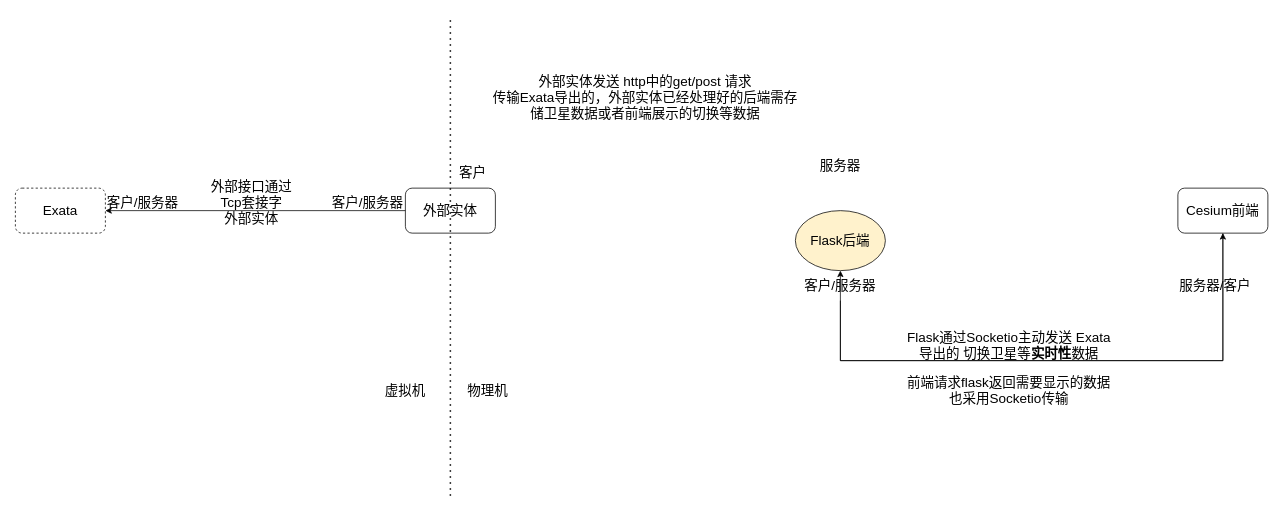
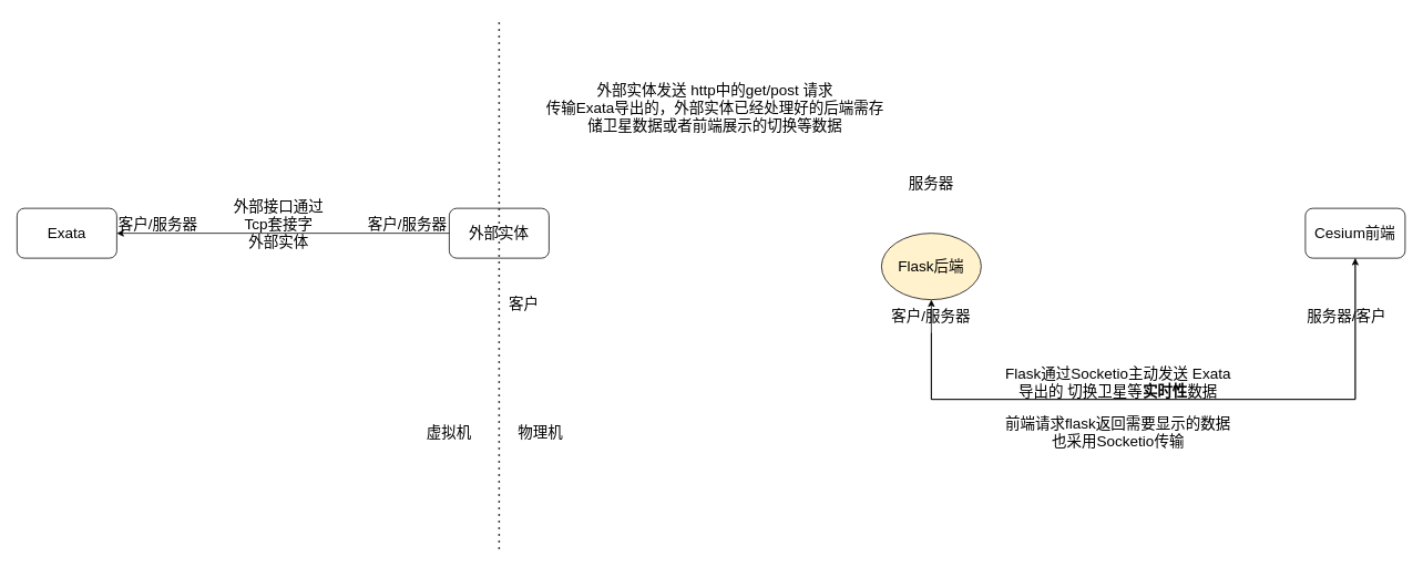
  <mxCell id="0" />
  <mxCell id="1" parent="0" />
- <mxCell id="2" value="&lt;font style=&quot;font-size: 18px&quot;&gt;Exata&lt;/font&gt;" style="rounded=1;whiteSpace=wrap;html=1;dashed=1;" vertex="1" parent="1"><mxGeometry x="20" y="250" width="120" height="60" as="geometry" /></mxCell>
+ <mxCell id="2" value="&lt;font style=&quot;font-size: 18px&quot;&gt;Exata&lt;/font&gt;" style="rounded=1;whiteSpace=wrap;html=1;" vertex="1" parent="1"><mxGeometry x="20" y="250" width="120" height="60" as="geometry" /></mxCell>
  <mxCell id="3" value="&lt;font style=&quot;font-size: 18px&quot;&gt;外部实体&lt;/font&gt;" style="rounded=1;whiteSpace=wrap;html=1;" vertex="1" parent="1"><mxGeometry x="540" y="250" width="120" height="60" as="geometry" /></mxCell>
  <mxCell id="4" style="edgeStyle=orthogonalEdgeStyle;rounded=0;orthogonalLoop=1;jettySize=auto;html=1;exitX=0.5;exitY=1;exitDx=0;exitDy=0;entryX=0.5;entryY=0;entryDx=0;entryDy=0;" edge="1" source="5" target="21" parent="1"><mxGeometry relative="1" as="geometry"><Array as="points"><mxPoint x="1630" y="480" /><mxPoint x="1120" y="480" /></Array></mxGeometry></mxCell>
  <mxCell id="5" value="&lt;span style=&quot;font-size: 18px&quot;&gt;Cesium前端&lt;br&gt;&lt;/span&gt;" style="rounded=1;whiteSpace=wrap;html=1;" vertex="1" parent="1"><mxGeometry x="1570" y="250" width="120" height="60" as="geometry" /></mxCell>
  <mxCell id="6" style="edgeStyle=orthogonalEdgeStyle;rounded=0;orthogonalLoop=1;jettySize=auto;html=1;exitX=0.5;exitY=1;exitDx=0;exitDy=0;entryX=0.5;entryY=1;entryDx=0;entryDy=0;" edge="1" source="21" target="5" parent="1"><mxGeometry relative="1" as="geometry"><Array as="points"><mxPoint x="1120" y="480" /><mxPoint x="1630" y="480" /></Array></mxGeometry></mxCell>
  <mxCell id="7" value="&lt;span style=&quot;font-size: 18px&quot;&gt;Flask后端&lt;/span&gt;" style="ellipse;whiteSpace=wrap;html=1;fillColor=#fff2cc;" vertex="1" parent="1"><mxGeometry x="1060" y="280" width="120" height="80" as="geometry" /></mxCell>
  <mxCell id="8" value="&lt;font style=&quot;font-size: 18px&quot;&gt;客户/服务器&lt;/font&gt;" style="text;html=1;strokeColor=none;fillColor=none;align=center;verticalAlign=middle;whiteSpace=wrap;rounded=0;" vertex="1" parent="1"><mxGeometry x="140" y="250" width="100" height="40" as="geometry" /></mxCell>
  <mxCell id="9" style="edgeStyle=none;rounded=0;orthogonalLoop=1;jettySize=auto;html=1;exitX=1;exitY=0.75;exitDx=0;exitDy=0;entryX=0;entryY=0.75;entryDx=0;entryDy=0;" edge="1" source="10" target="8" parent="1"><mxGeometry relative="1" as="geometry" /></mxCell>
  <mxCell id="10" value="&lt;font style=&quot;font-size: 18px&quot;&gt;客户/服务器&lt;/font&gt;" style="text;html=1;strokeColor=none;fillColor=none;align=center;verticalAlign=middle;whiteSpace=wrap;rounded=0;" vertex="1" parent="1"><mxGeometry x="440" y="250" width="100" height="40" as="geometry" /></mxCell>
- <mxCell id="11" value="&lt;font style=&quot;font-size: 18px&quot;&gt;客户&lt;/font&gt;" style="text;html=1;strokeColor=none;fillColor=none;align=center;verticalAlign=middle;whiteSpace=wrap;rounded=0;" vertex="1" parent="1"><mxGeometry x="580" y="210" width="100" height="40" as="geometry" /></mxCell>
+ <mxCell id="11" value="&lt;font style=&quot;font-size: 18px&quot;&gt;客户&lt;/font&gt;" style="text;html=1;strokeColor=none;fillColor=none;align=center;verticalAlign=middle;whiteSpace=wrap;rounded=0;" vertex="1" parent="1"><mxGeometry x="580" y="345" width="100" height="40" as="geometry" /></mxCell>
  <mxCell id="12" value="&lt;font style=&quot;font-size: 18px&quot;&gt;服务器&lt;/font&gt;" style="text;html=1;strokeColor=none;fillColor=none;align=center;verticalAlign=middle;whiteSpace=wrap;rounded=0;" vertex="1" parent="1"><mxGeometry x="1070" y="200" width="100" height="40" as="geometry" /></mxCell>
  <mxCell id="13" value="&lt;font style=&quot;font-size: 18px&quot;&gt;外部接口通过&lt;br&gt;Tcp套接字&lt;br&gt;外部实体&lt;br&gt;&lt;/font&gt;" style="text;html=1;strokeColor=none;fillColor=none;align=center;verticalAlign=middle;whiteSpace=wrap;rounded=0;" vertex="1" parent="1"><mxGeometry x="280" y="250" width="110" height="40" as="geometry" /></mxCell>
  <mxCell id="14" value="&lt;font style=&quot;font-size: 18px&quot;&gt;外部实体发送 http中的get/post 请求&lt;br&gt;传输Exata导出的，外部实体已经处理好的后端需存储卫星数据或者前端展示的切换等数据&lt;br&gt;&lt;/font&gt;" style="text;html=1;strokeColor=none;fillColor=none;align=center;verticalAlign=middle;whiteSpace=wrap;rounded=0;" vertex="1" parent="1"><mxGeometry x="650" y="110" width="420" height="40" as="geometry" /></mxCell>
  <mxCell id="15" value="&lt;font style=&quot;font-size: 18px&quot;&gt;前端请求flask返回需要显示的数据也采用Socketio传输&lt;br&gt;&lt;/font&gt;" style="text;html=1;strokeColor=none;fillColor=none;align=center;verticalAlign=middle;whiteSpace=wrap;rounded=0;" vertex="1" parent="1"><mxGeometry x="1200" y="500" width="290" height="40" as="geometry" /></mxCell>
  <mxCell id="16" value="&lt;font style=&quot;font-size: 18px&quot;&gt;Flask通过Socketio主动发送 Exata导出的 切换卫星等&lt;b&gt;实时性&lt;/b&gt;数据&lt;br&gt;&lt;/font&gt;" style="text;html=1;strokeColor=none;fillColor=none;align=center;verticalAlign=middle;whiteSpace=wrap;rounded=0;" vertex="1" parent="1"><mxGeometry x="1200" y="440" width="290" height="40" as="geometry" /></mxCell>
  <mxCell id="17" value="&lt;font style=&quot;font-size: 18px&quot;&gt;服务器/客户&lt;/font&gt;" style="text;html=1;strokeColor=none;fillColor=none;align=center;verticalAlign=middle;whiteSpace=wrap;rounded=0;" vertex="1" parent="1"><mxGeometry x="1570" y="360" width="100" height="40" as="geometry" /></mxCell>
  <mxCell id="18" value="" style="endArrow=none;dashed=1;html=1;dashPattern=1 3;strokeWidth=2;" edge="1" parent="1"><mxGeometry width="50" height="50" relative="1" as="geometry"><mxPoint x="600" y="660" as="sourcePoint" /><mxPoint x="600" y="20" as="targetPoint" /><Array as="points" /></mxGeometry></mxCell>
  <mxCell id="19" value="&lt;font style=&quot;font-size: 18px&quot;&gt;虚拟机&lt;br&gt;&lt;/font&gt;" style="text;html=1;strokeColor=none;fillColor=none;align=center;verticalAlign=middle;whiteSpace=wrap;rounded=0;" vertex="1" parent="1"><mxGeometry x="490" y="500" width="100" height="40" as="geometry" /></mxCell>
  <mxCell id="20" value="&lt;font style=&quot;font-size: 18px&quot;&gt;物理机&lt;br&gt;&lt;/font&gt;" style="text;html=1;strokeColor=none;fillColor=none;align=center;verticalAlign=middle;whiteSpace=wrap;rounded=0;" vertex="1" parent="1"><mxGeometry x="600" y="500" width="100" height="40" as="geometry" /></mxCell>
  <mxCell id="21" value="&lt;font style=&quot;font-size: 18px&quot;&gt;客户/服务器&lt;/font&gt;" style="text;html=1;strokeColor=none;fillColor=none;align=center;verticalAlign=middle;whiteSpace=wrap;rounded=0;" vertex="1" parent="1"><mxGeometry x="1070" y="360" width="100" height="40" as="geometry" /></mxCell>
